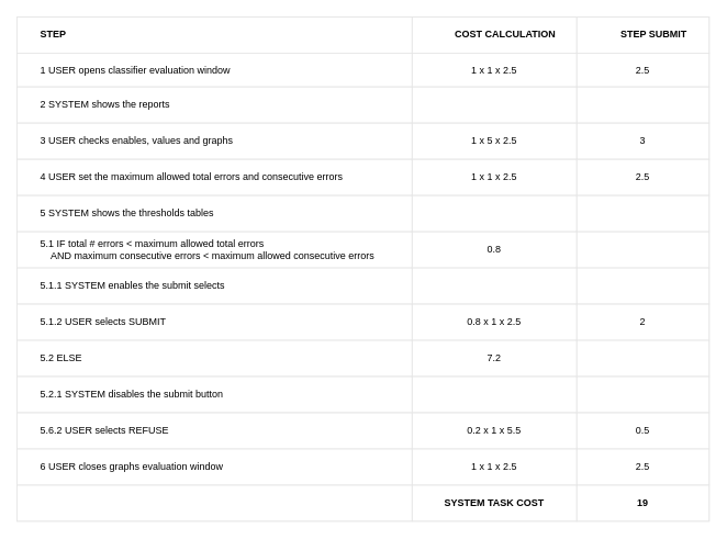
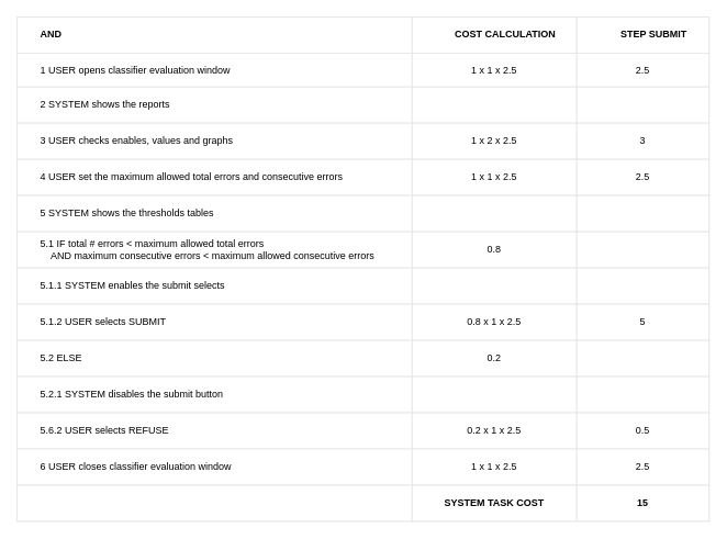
  <mxCell id="0" />
  <mxCell id="1" parent="0" />
  <mxCell id="2" value="" style="childLayout=tableLayout;recursiveResize=0;shadow=0;strokeColor=#E6E6E6;align=center;" parent="1" vertex="1"><mxGeometry x="20" y="20" width="841" height="613" as="geometry" /></mxCell>
  <mxCell id="3" value="" style="shape=tableRow;horizontal=0;startSize=0;swimlaneHead=0;swimlaneBody=0;top=0;left=0;bottom=0;right=0;dropTarget=0;collapsible=0;recursiveResize=0;expand=0;fontStyle=0;fillColor=none;strokeColor=inherit;align=center;" parent="2" vertex="1"><mxGeometry width="841" height="44" as="geometry" /></mxCell>
- <mxCell id="4" value="&lt;span style=&quot;white-space: pre;&quot;&gt;&#09;&lt;/span&gt;STEP" style="connectable=0;recursiveResize=0;strokeColor=inherit;fillColor=none;align=left;whiteSpace=wrap;html=1;fontStyle=1;labelPosition=center;verticalLabelPosition=middle;verticalAlign=middle;" parent="3" vertex="1"><mxGeometry width="480" height="44" as="geometry"><mxRectangle width="480" height="44" as="alternateBounds" /></mxGeometry></mxCell>
+ <mxCell id="4" value="&lt;span style=&quot;white-space: pre;&quot;&gt;&#09;&lt;/span&gt;AND" style="connectable=0;recursiveResize=0;strokeColor=inherit;fillColor=none;align=left;whiteSpace=wrap;html=1;fontStyle=1;labelPosition=center;verticalLabelPosition=middle;verticalAlign=middle;" parent="3" vertex="1"><mxGeometry width="480" height="44" as="geometry"><mxRectangle width="480" height="44" as="alternateBounds" /></mxGeometry></mxCell>
  <mxCell id="5" value="&lt;span style=&quot;white-space: pre;&quot;&gt;&#09;&lt;/span&gt;COST CALCULATION" style="connectable=0;recursiveResize=0;strokeColor=inherit;fillColor=none;align=center;whiteSpace=wrap;html=1;fontStyle=1" parent="3" vertex="1"><mxGeometry x="480" width="200" height="44" as="geometry"><mxRectangle width="200" height="44" as="alternateBounds" /></mxGeometry></mxCell>
  <mxCell id="6" value="&lt;span style=&quot;white-space: pre;&quot;&gt;&#09;&lt;/span&gt;STEP SUBMIT" style="connectable=0;recursiveResize=0;strokeColor=inherit;fillColor=none;align=center;whiteSpace=wrap;html=1;fontStyle=1" parent="3" vertex="1"><mxGeometry x="680" width="161" height="44" as="geometry"><mxRectangle width="161" height="44" as="alternateBounds" /></mxGeometry></mxCell>
  <mxCell id="7" style="shape=tableRow;horizontal=0;startSize=0;swimlaneHead=0;swimlaneBody=0;top=0;left=0;bottom=0;right=0;dropTarget=0;collapsible=0;recursiveResize=0;expand=0;fontStyle=0;fillColor=none;strokeColor=inherit;align=center;" parent="2" vertex="1"><mxGeometry y="44" width="841" height="41" as="geometry" /></mxCell>
  <mxCell id="8" value="&lt;span style=&quot;white-space: pre;&quot;&gt;&#09;&lt;/span&gt;1 USER opens classifier evaluation window&amp;nbsp;" style="connectable=0;recursiveResize=0;strokeColor=inherit;fillColor=none;align=left;whiteSpace=wrap;html=1;labelPosition=center;verticalLabelPosition=middle;verticalAlign=middle;" parent="7" vertex="1"><mxGeometry width="480" height="41" as="geometry"><mxRectangle width="480" height="41" as="alternateBounds" /></mxGeometry></mxCell>
  <mxCell id="9" value="1 x 1 x 2.5" style="connectable=0;recursiveResize=0;strokeColor=inherit;fillColor=none;align=center;whiteSpace=wrap;html=1;" parent="7" vertex="1"><mxGeometry x="480" width="200" height="41" as="geometry"><mxRectangle width="200" height="41" as="alternateBounds" /></mxGeometry></mxCell>
  <mxCell id="10" value="2.5" style="connectable=0;recursiveResize=0;strokeColor=inherit;fillColor=none;align=center;whiteSpace=wrap;html=1;" parent="7" vertex="1"><mxGeometry x="680" width="161" height="41" as="geometry"><mxRectangle width="161" height="41" as="alternateBounds" /></mxGeometry></mxCell>
  <mxCell id="11" style="shape=tableRow;horizontal=0;startSize=0;swimlaneHead=0;swimlaneBody=0;top=0;left=0;bottom=0;right=0;dropTarget=0;collapsible=0;recursiveResize=0;expand=0;fontStyle=0;fillColor=none;strokeColor=inherit;align=center;" parent="2" vertex="1"><mxGeometry y="85" width="841" height="44" as="geometry" /></mxCell>
  <mxCell id="12" value="&lt;span style=&quot;white-space: pre;&quot;&gt;&#09;&lt;/span&gt;2 SYSTEM shows the reports" style="connectable=0;recursiveResize=0;strokeColor=inherit;fillColor=none;align=left;whiteSpace=wrap;html=1;labelPosition=center;verticalLabelPosition=middle;verticalAlign=middle;" parent="11" vertex="1"><mxGeometry width="480" height="44" as="geometry"><mxRectangle width="480" height="44" as="alternateBounds" /></mxGeometry></mxCell>
  <mxCell id="13" value="&lt;span style=&quot;white-space: pre;&quot;&gt;&#09;&lt;/span&gt;" style="connectable=0;recursiveResize=0;strokeColor=inherit;fillColor=none;align=center;whiteSpace=wrap;html=1;" parent="11" vertex="1"><mxGeometry x="480" width="200" height="44" as="geometry"><mxRectangle width="200" height="44" as="alternateBounds" /></mxGeometry></mxCell>
  <mxCell id="14" value="" style="connectable=0;recursiveResize=0;strokeColor=inherit;fillColor=none;align=center;whiteSpace=wrap;html=1;" parent="11" vertex="1"><mxGeometry x="680" width="161" height="44" as="geometry"><mxRectangle width="161" height="44" as="alternateBounds" /></mxGeometry></mxCell>
  <mxCell id="15" style="shape=tableRow;horizontal=0;startSize=0;swimlaneHead=0;swimlaneBody=0;top=0;left=0;bottom=0;right=0;dropTarget=0;collapsible=0;recursiveResize=0;expand=0;fontStyle=0;fillColor=none;strokeColor=inherit;align=center;" parent="2" vertex="1"><mxGeometry y="129" width="841" height="44" as="geometry" /></mxCell>
  <mxCell id="16" value="&lt;div style=&quot;&quot;&gt;&lt;span style=&quot;background-color: initial;&quot;&gt;&lt;span style=&quot;white-space: pre;&quot;&gt;&#09;&lt;/span&gt;3 USER checks enables, values and graphs&lt;/span&gt;&lt;/div&gt;" style="connectable=0;recursiveResize=0;strokeColor=inherit;fillColor=none;align=left;whiteSpace=wrap;html=1;labelPosition=center;verticalLabelPosition=middle;verticalAlign=middle;" parent="15" vertex="1"><mxGeometry width="480" height="44" as="geometry"><mxRectangle width="480" height="44" as="alternateBounds" /></mxGeometry></mxCell>
- <mxCell id="17" value="1 x 5 x 2.5" style="connectable=0;recursiveResize=0;strokeColor=inherit;fillColor=none;align=center;whiteSpace=wrap;html=1;" parent="15" vertex="1"><mxGeometry x="480" width="200" height="44" as="geometry"><mxRectangle width="200" height="44" as="alternateBounds" /></mxGeometry></mxCell>
+ <mxCell id="17" value="1 x 2 x 2.5" style="connectable=0;recursiveResize=0;strokeColor=inherit;fillColor=none;align=center;whiteSpace=wrap;html=1;" parent="15" vertex="1"><mxGeometry x="480" width="200" height="44" as="geometry"><mxRectangle width="200" height="44" as="alternateBounds" /></mxGeometry></mxCell>
  <mxCell id="18" value="3" style="connectable=0;recursiveResize=0;strokeColor=inherit;fillColor=none;align=center;whiteSpace=wrap;html=1;" parent="15" vertex="1"><mxGeometry x="680" width="161" height="44" as="geometry"><mxRectangle width="161" height="44" as="alternateBounds" /></mxGeometry></mxCell>
  <mxCell id="19" style="shape=tableRow;horizontal=0;startSize=0;swimlaneHead=0;swimlaneBody=0;top=0;left=0;bottom=0;right=0;dropTarget=0;collapsible=0;recursiveResize=0;expand=0;fontStyle=0;fillColor=none;strokeColor=inherit;align=center;" parent="2" vertex="1"><mxGeometry y="173" width="841" height="44" as="geometry" /></mxCell>
  <mxCell id="20" value="&lt;span style=&quot;white-space: pre;&quot;&gt;&#09;&lt;/span&gt;4 USER set the maximum allowed t&lt;span style=&quot;border-color: var(--border-color); background-color: initial;&quot;&gt;otal errors and&amp;nbsp;&lt;/span&gt;consecutive&amp;nbsp;errors" style="connectable=0;recursiveResize=0;strokeColor=inherit;fillColor=none;align=left;whiteSpace=wrap;html=1;labelPosition=center;verticalLabelPosition=middle;verticalAlign=middle;" parent="19" vertex="1"><mxGeometry width="480" height="44" as="geometry"><mxRectangle width="480" height="44" as="alternateBounds" /></mxGeometry></mxCell>
  <mxCell id="21" value="1 x 1 x 2.5" style="connectable=0;recursiveResize=0;strokeColor=inherit;fillColor=none;align=center;whiteSpace=wrap;html=1;" parent="19" vertex="1"><mxGeometry x="480" width="200" height="44" as="geometry"><mxRectangle width="200" height="44" as="alternateBounds" /></mxGeometry></mxCell>
  <mxCell id="22" value="2.5" style="connectable=0;recursiveResize=0;strokeColor=inherit;fillColor=none;align=center;whiteSpace=wrap;html=1;" parent="19" vertex="1"><mxGeometry x="680" width="161" height="44" as="geometry"><mxRectangle width="161" height="44" as="alternateBounds" /></mxGeometry></mxCell>
  <mxCell id="23" style="shape=tableRow;horizontal=0;startSize=0;swimlaneHead=0;swimlaneBody=0;top=0;left=0;bottom=0;right=0;dropTarget=0;collapsible=0;recursiveResize=0;expand=0;fontStyle=0;fillColor=none;strokeColor=inherit;align=center;" parent="2" vertex="1"><mxGeometry y="217" width="841" height="44" as="geometry" /></mxCell>
  <mxCell id="24" value="&lt;span style=&quot;white-space: pre;&quot;&gt;&#09;&lt;/span&gt;5 SYSTEM shows the thresholds tables" style="connectable=0;recursiveResize=0;strokeColor=inherit;fillColor=none;align=left;whiteSpace=wrap;html=1;labelPosition=center;verticalLabelPosition=middle;verticalAlign=middle;" parent="23" vertex="1"><mxGeometry width="480" height="44" as="geometry"><mxRectangle width="480" height="44" as="alternateBounds" /></mxGeometry></mxCell>
  <mxCell id="25" style="connectable=0;recursiveResize=0;strokeColor=inherit;fillColor=none;align=center;whiteSpace=wrap;html=1;" parent="23" vertex="1"><mxGeometry x="480" width="200" height="44" as="geometry"><mxRectangle width="200" height="44" as="alternateBounds" /></mxGeometry></mxCell>
  <mxCell id="26" style="connectable=0;recursiveResize=0;strokeColor=inherit;fillColor=none;align=center;whiteSpace=wrap;html=1;" parent="23" vertex="1"><mxGeometry x="680" width="161" height="44" as="geometry"><mxRectangle width="161" height="44" as="alternateBounds" /></mxGeometry></mxCell>
  <mxCell id="27" style="shape=tableRow;horizontal=0;startSize=0;swimlaneHead=0;swimlaneBody=0;top=0;left=0;bottom=0;right=0;dropTarget=0;collapsible=0;recursiveResize=0;expand=0;fontStyle=0;fillColor=none;strokeColor=inherit;align=center;" parent="2" vertex="1"><mxGeometry y="261" width="841" height="44" as="geometry" /></mxCell>
  <mxCell id="28" value="&lt;span style=&quot;white-space: pre;&quot;&gt;&#09;&lt;/span&gt;5.1&amp;nbsp;IF total # errors &amp;lt; maximum allowed total errors &lt;br&gt;&lt;span style=&quot;white-space: pre;&quot;&gt;&#09;&lt;/span&gt;&amp;nbsp; &amp;nbsp; AND maximum consecutive errors&amp;nbsp;&amp;lt; maximum allowed consecutive errors" style="connectable=0;recursiveResize=0;strokeColor=inherit;fillColor=none;align=left;whiteSpace=wrap;html=1;labelPosition=center;verticalLabelPosition=middle;verticalAlign=middle;" parent="27" vertex="1"><mxGeometry width="480" height="44" as="geometry"><mxRectangle width="480" height="44" as="alternateBounds" /></mxGeometry></mxCell>
  <mxCell id="29" value="0.8" style="connectable=0;recursiveResize=0;strokeColor=inherit;fillColor=none;align=center;whiteSpace=wrap;html=1;" parent="27" vertex="1"><mxGeometry x="480" width="200" height="44" as="geometry"><mxRectangle width="200" height="44" as="alternateBounds" /></mxGeometry></mxCell>
  <mxCell id="30" value="" style="connectable=0;recursiveResize=0;strokeColor=inherit;fillColor=none;align=center;whiteSpace=wrap;html=1;" parent="27" vertex="1"><mxGeometry x="680" width="161" height="44" as="geometry"><mxRectangle width="161" height="44" as="alternateBounds" /></mxGeometry></mxCell>
  <mxCell id="31" style="shape=tableRow;horizontal=0;startSize=0;swimlaneHead=0;swimlaneBody=0;top=0;left=0;bottom=0;right=0;dropTarget=0;collapsible=0;recursiveResize=0;expand=0;fontStyle=0;fillColor=none;strokeColor=inherit;align=center;" parent="2" vertex="1"><mxGeometry y="305" width="841" height="44" as="geometry" /></mxCell>
  <mxCell id="32" value="&lt;span style=&quot;white-space: pre;&quot;&gt;&#09;&lt;/span&gt;5.1.1 SYSTEM enables the submit selects" style="connectable=0;recursiveResize=0;strokeColor=inherit;fillColor=none;align=left;whiteSpace=wrap;html=1;labelPosition=center;verticalLabelPosition=middle;verticalAlign=middle;" parent="31" vertex="1"><mxGeometry width="480" height="44" as="geometry"><mxRectangle width="480" height="44" as="alternateBounds" /></mxGeometry></mxCell>
  <mxCell id="33" style="connectable=0;recursiveResize=0;strokeColor=inherit;fillColor=none;align=center;whiteSpace=wrap;html=1;" parent="31" vertex="1"><mxGeometry x="480" width="200" height="44" as="geometry"><mxRectangle width="200" height="44" as="alternateBounds" /></mxGeometry></mxCell>
  <mxCell id="34" style="connectable=0;recursiveResize=0;strokeColor=inherit;fillColor=none;align=center;whiteSpace=wrap;html=1;" parent="31" vertex="1"><mxGeometry x="680" width="161" height="44" as="geometry"><mxRectangle width="161" height="44" as="alternateBounds" /></mxGeometry></mxCell>
  <mxCell id="35" style="shape=tableRow;horizontal=0;startSize=0;swimlaneHead=0;swimlaneBody=0;top=0;left=0;bottom=0;right=0;dropTarget=0;collapsible=0;recursiveResize=0;expand=0;fontStyle=0;fillColor=none;strokeColor=inherit;align=center;" parent="2" vertex="1"><mxGeometry y="349" width="841" height="44" as="geometry" /></mxCell>
  <mxCell id="36" value="&lt;span style=&quot;white-space: pre;&quot;&gt;&#09;&lt;/span&gt;5.1.2 USER selects SUBMIT" style="connectable=0;recursiveResize=0;strokeColor=inherit;fillColor=none;align=left;whiteSpace=wrap;html=1;labelPosition=center;verticalLabelPosition=middle;verticalAlign=middle;" parent="35" vertex="1"><mxGeometry width="480" height="44" as="geometry"><mxRectangle width="480" height="44" as="alternateBounds" /></mxGeometry></mxCell>
  <mxCell id="37" value="&lt;span style=&quot;&quot;&gt;&lt;span style=&quot;white-space: pre;&quot;&gt;0.8&lt;/span&gt;&lt;/span&gt;&amp;nbsp;x 1 x 2.5" style="connectable=0;recursiveResize=0;strokeColor=inherit;fillColor=none;align=center;whiteSpace=wrap;html=1;" parent="35" vertex="1"><mxGeometry x="480" width="200" height="44" as="geometry"><mxRectangle width="200" height="44" as="alternateBounds" /></mxGeometry></mxCell>
- <mxCell id="38" value="2" style="connectable=0;recursiveResize=0;strokeColor=inherit;fillColor=none;align=center;whiteSpace=wrap;html=1;" parent="35" vertex="1"><mxGeometry x="680" width="161" height="44" as="geometry"><mxRectangle width="161" height="44" as="alternateBounds" /></mxGeometry></mxCell>
+ <mxCell id="38" value="5" style="connectable=0;recursiveResize=0;strokeColor=inherit;fillColor=none;align=center;whiteSpace=wrap;html=1;" parent="35" vertex="1"><mxGeometry x="680" width="161" height="44" as="geometry"><mxRectangle width="161" height="44" as="alternateBounds" /></mxGeometry></mxCell>
  <mxCell id="39" style="shape=tableRow;horizontal=0;startSize=0;swimlaneHead=0;swimlaneBody=0;top=0;left=0;bottom=0;right=0;dropTarget=0;collapsible=0;recursiveResize=0;expand=0;fontStyle=0;fillColor=none;strokeColor=inherit;align=center;" parent="2" vertex="1"><mxGeometry y="393" width="841" height="44" as="geometry" /></mxCell>
  <mxCell id="40" value="&lt;span style=&quot;white-space: pre;&quot;&gt;&#09;&lt;/span&gt;5.2 ELSE" style="connectable=0;recursiveResize=0;strokeColor=inherit;fillColor=none;align=left;whiteSpace=wrap;html=1;labelPosition=center;verticalLabelPosition=middle;verticalAlign=middle;" parent="39" vertex="1"><mxGeometry width="480" height="44" as="geometry"><mxRectangle width="480" height="44" as="alternateBounds" /></mxGeometry></mxCell>
- <mxCell id="41" value="7.2" style="connectable=0;recursiveResize=0;strokeColor=inherit;fillColor=none;align=center;whiteSpace=wrap;html=1;" parent="39" vertex="1"><mxGeometry x="480" width="200" height="44" as="geometry"><mxRectangle width="200" height="44" as="alternateBounds" /></mxGeometry></mxCell>
+ <mxCell id="41" value="0.2" style="connectable=0;recursiveResize=0;strokeColor=inherit;fillColor=none;align=center;whiteSpace=wrap;html=1;" parent="39" vertex="1"><mxGeometry x="480" width="200" height="44" as="geometry"><mxRectangle width="200" height="44" as="alternateBounds" /></mxGeometry></mxCell>
  <mxCell id="42" value="" style="connectable=0;recursiveResize=0;strokeColor=inherit;fillColor=none;align=center;whiteSpace=wrap;html=1;" parent="39" vertex="1"><mxGeometry x="680" width="161" height="44" as="geometry"><mxRectangle width="161" height="44" as="alternateBounds" /></mxGeometry></mxCell>
  <mxCell id="43" style="shape=tableRow;horizontal=0;startSize=0;swimlaneHead=0;swimlaneBody=0;top=0;left=0;bottom=0;right=0;dropTarget=0;collapsible=0;recursiveResize=0;expand=0;fontStyle=0;fillColor=none;strokeColor=inherit;align=center;" parent="2" vertex="1"><mxGeometry y="437" width="841" height="44" as="geometry" /></mxCell>
  <mxCell id="44" value="&lt;span style=&quot;white-space: pre;&quot;&gt;&#09;&lt;/span&gt;5.2.1 SYSTEM disables the submit button" style="connectable=0;recursiveResize=0;strokeColor=inherit;fillColor=none;align=left;whiteSpace=wrap;html=1;labelPosition=center;verticalLabelPosition=middle;verticalAlign=middle;" parent="43" vertex="1"><mxGeometry width="480" height="44" as="geometry"><mxRectangle width="480" height="44" as="alternateBounds" /></mxGeometry></mxCell>
  <mxCell id="45" style="connectable=0;recursiveResize=0;strokeColor=inherit;fillColor=none;align=center;whiteSpace=wrap;html=1;" parent="43" vertex="1"><mxGeometry x="480" width="200" height="44" as="geometry"><mxRectangle width="200" height="44" as="alternateBounds" /></mxGeometry></mxCell>
  <mxCell id="46" style="connectable=0;recursiveResize=0;strokeColor=inherit;fillColor=none;align=center;whiteSpace=wrap;html=1;" parent="43" vertex="1"><mxGeometry x="680" width="161" height="44" as="geometry"><mxRectangle width="161" height="44" as="alternateBounds" /></mxGeometry></mxCell>
  <mxCell id="47" style="shape=tableRow;horizontal=0;startSize=0;swimlaneHead=0;swimlaneBody=0;top=0;left=0;bottom=0;right=0;dropTarget=0;collapsible=0;recursiveResize=0;expand=0;fontStyle=0;fillColor=none;strokeColor=inherit;align=center;" parent="2" vertex="1"><mxGeometry y="481" width="841" height="44" as="geometry" /></mxCell>
  <mxCell id="48" value="&#09;&lt;span style=&quot;white-space: pre;&quot;&gt;&#09;&lt;/span&gt;5.6.2 USER selects REFUSE" style="connectable=0;recursiveResize=0;strokeColor=inherit;fillColor=none;align=left;whiteSpace=wrap;html=1;labelPosition=center;verticalLabelPosition=middle;verticalAlign=middle;" parent="47" vertex="1"><mxGeometry width="480" height="44" as="geometry"><mxRectangle width="480" height="44" as="alternateBounds" /></mxGeometry></mxCell>
- <mxCell id="49" value="&lt;span style=&quot;&quot;&gt;&lt;span style=&quot;white-space: pre;&quot;&gt;0.2&lt;/span&gt;&lt;/span&gt;&amp;nbsp;x 1 x 5.5" style="connectable=0;recursiveResize=0;strokeColor=inherit;fillColor=none;align=center;whiteSpace=wrap;html=1;" parent="47" vertex="1"><mxGeometry x="480" width="200" height="44" as="geometry"><mxRectangle width="200" height="44" as="alternateBounds" /></mxGeometry></mxCell>
+ <mxCell id="49" value="&lt;span style=&quot;&quot;&gt;&lt;span style=&quot;white-space: pre;&quot;&gt;0.2&lt;/span&gt;&lt;/span&gt;&amp;nbsp;x 1 x 2.5" style="connectable=0;recursiveResize=0;strokeColor=inherit;fillColor=none;align=center;whiteSpace=wrap;html=1;" parent="47" vertex="1"><mxGeometry x="480" width="200" height="44" as="geometry"><mxRectangle width="200" height="44" as="alternateBounds" /></mxGeometry></mxCell>
  <mxCell id="50" value="0.5" style="connectable=0;recursiveResize=0;strokeColor=inherit;fillColor=none;align=center;whiteSpace=wrap;html=1;" parent="47" vertex="1"><mxGeometry x="680" width="161" height="44" as="geometry"><mxRectangle width="161" height="44" as="alternateBounds" /></mxGeometry></mxCell>
  <mxCell id="51" style="shape=tableRow;horizontal=0;startSize=0;swimlaneHead=0;swimlaneBody=0;top=0;left=0;bottom=0;right=0;dropTarget=0;collapsible=0;recursiveResize=0;expand=0;fontStyle=0;fillColor=none;strokeColor=inherit;align=center;" parent="2" vertex="1"><mxGeometry y="525" width="841" height="44" as="geometry" /></mxCell>
- <mxCell id="52" value="&lt;span style=&quot;white-space: pre;&quot;&gt;&#09;&lt;/span&gt;6&amp;nbsp;USER closes graphs evaluation window&amp;nbsp;" style="connectable=0;recursiveResize=0;strokeColor=inherit;fillColor=none;align=left;whiteSpace=wrap;html=1;labelPosition=center;verticalLabelPosition=middle;verticalAlign=middle;" parent="51" vertex="1"><mxGeometry width="480" height="44" as="geometry"><mxRectangle width="480" height="44" as="alternateBounds" /></mxGeometry></mxCell>
+ <mxCell id="52" value="&lt;span style=&quot;white-space: pre;&quot;&gt;&#09;&lt;/span&gt;6&amp;nbsp;USER closes classifier evaluation window&amp;nbsp;" style="connectable=0;recursiveResize=0;strokeColor=inherit;fillColor=none;align=left;whiteSpace=wrap;html=1;labelPosition=center;verticalLabelPosition=middle;verticalAlign=middle;" parent="51" vertex="1"><mxGeometry width="480" height="44" as="geometry"><mxRectangle width="480" height="44" as="alternateBounds" /></mxGeometry></mxCell>
  <mxCell id="53" value="1 x 1 x 2.5" style="connectable=0;recursiveResize=0;strokeColor=inherit;fillColor=none;align=center;whiteSpace=wrap;html=1;" parent="51" vertex="1"><mxGeometry x="480" width="200" height="44" as="geometry"><mxRectangle width="200" height="44" as="alternateBounds" /></mxGeometry></mxCell>
  <mxCell id="54" value="2.5" style="connectable=0;recursiveResize=0;strokeColor=inherit;fillColor=none;align=center;whiteSpace=wrap;html=1;" parent="51" vertex="1"><mxGeometry x="680" width="161" height="44" as="geometry"><mxRectangle width="161" height="44" as="alternateBounds" /></mxGeometry></mxCell>
  <mxCell id="55" style="shape=tableRow;horizontal=0;startSize=0;swimlaneHead=0;swimlaneBody=0;top=0;left=0;bottom=0;right=0;dropTarget=0;collapsible=0;recursiveResize=0;expand=0;fontStyle=0;fillColor=none;strokeColor=inherit;align=center;" parent="2" vertex="1"><mxGeometry y="569" width="841" height="44" as="geometry" /></mxCell>
  <mxCell id="56" style="connectable=0;recursiveResize=0;strokeColor=inherit;fillColor=none;align=left;whiteSpace=wrap;html=1;labelPosition=center;verticalLabelPosition=middle;verticalAlign=middle;" parent="55" vertex="1"><mxGeometry width="480" height="44" as="geometry"><mxRectangle width="480" height="44" as="alternateBounds" /></mxGeometry></mxCell>
  <mxCell id="57" value="&lt;span style=&quot;font-weight: 700;&quot;&gt;SYSTEM TASK COST&lt;/span&gt;" style="connectable=0;recursiveResize=0;strokeColor=inherit;fillColor=none;align=center;whiteSpace=wrap;html=1;" parent="55" vertex="1"><mxGeometry x="480" width="200" height="44" as="geometry"><mxRectangle width="200" height="44" as="alternateBounds" /></mxGeometry></mxCell>
- <mxCell id="58" value="19" style="connectable=0;recursiveResize=0;strokeColor=inherit;fillColor=none;align=center;whiteSpace=wrap;html=1;fontStyle=1" parent="55" vertex="1"><mxGeometry x="680" width="161" height="44" as="geometry"><mxRectangle width="161" height="44" as="alternateBounds" /></mxGeometry></mxCell>
+ <mxCell id="58" value="15" style="connectable=0;recursiveResize=0;strokeColor=inherit;fillColor=none;align=center;whiteSpace=wrap;html=1;fontStyle=1" parent="55" vertex="1"><mxGeometry x="680" width="161" height="44" as="geometry"><mxRectangle width="161" height="44" as="alternateBounds" /></mxGeometry></mxCell>
